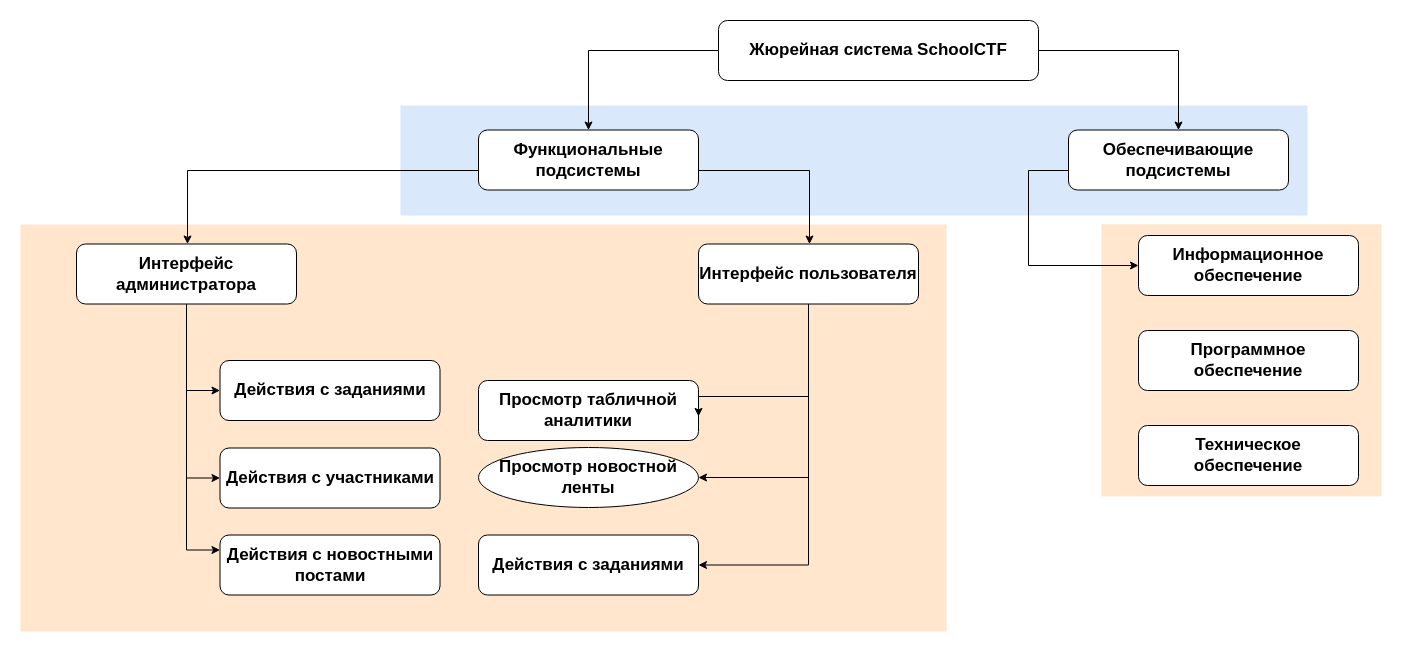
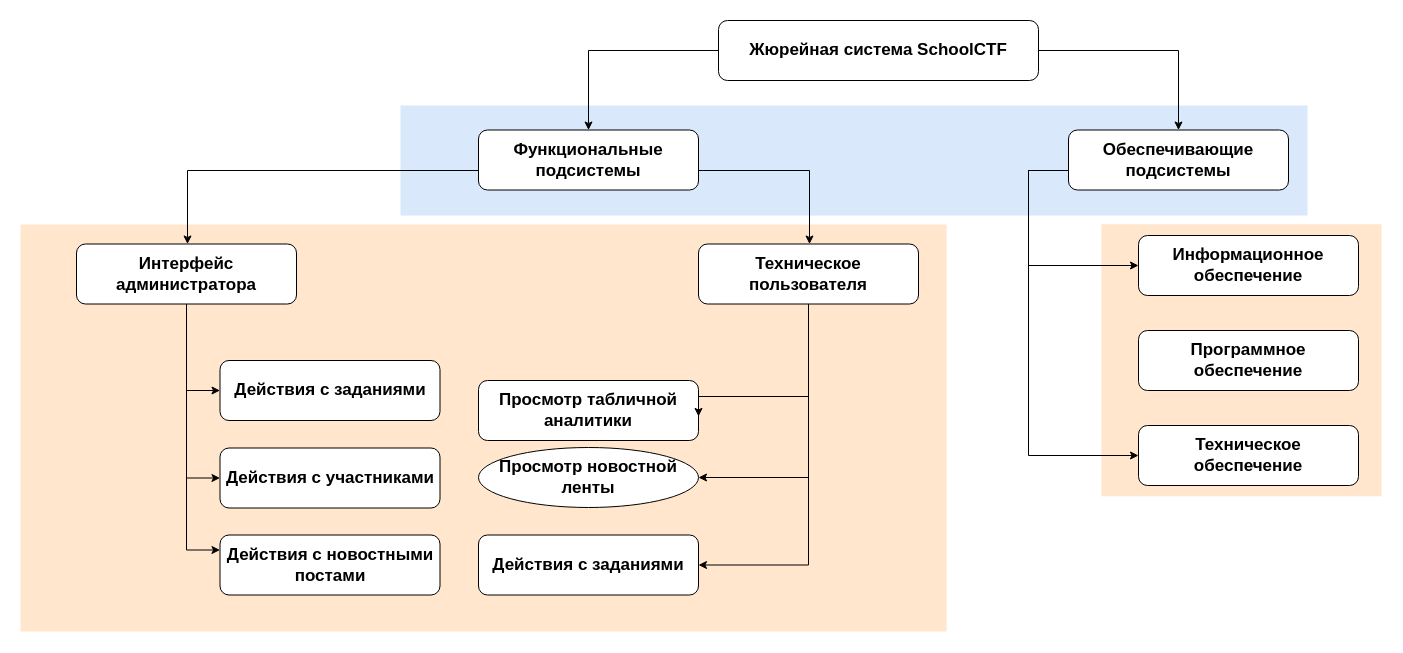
  <mxCell id="0" />
  <mxCell id="1" parent="0" />
  <mxCell id="2" value="" style="rounded=0;whiteSpace=wrap;html=1;labelBackgroundColor=none;fillColor=#ffe6cc;fontSize=17;strokeColor=none;" vertex="1" parent="1"><mxGeometry x="1101" y="223.794" width="280" height="272" as="geometry" /></mxCell>
  <mxCell id="3" value="" style="rounded=0;whiteSpace=wrap;html=1;labelBackgroundColor=none;fillColor=#ffe6cc;fontSize=17;strokeColor=none;" vertex="1" parent="1"><mxGeometry x="20" y="224" width="926" height="407" as="geometry" /></mxCell>
  <mxCell id="4" value="" style="rounded=0;whiteSpace=wrap;html=1;fontSize=17;labelBackgroundColor=none;strokeColor=none;fillColor=#dae8fc;" vertex="1" parent="1"><mxGeometry x="400" y="105" width="907" height="110" as="geometry" /></mxCell>
  <mxCell id="5" style="edgeStyle=orthogonalEdgeStyle;rounded=0;orthogonalLoop=1;jettySize=auto;html=1;fontSize=17;" edge="1" parent="1" source="7" target="10"><mxGeometry relative="1" as="geometry"><Array as="points"><mxPoint x="588" y="50" /></Array></mxGeometry></mxCell>
  <mxCell id="6" style="edgeStyle=orthogonalEdgeStyle;rounded=0;orthogonalLoop=1;jettySize=auto;html=1;fontSize=17;" edge="1" parent="1" source="7" target="13"><mxGeometry relative="1" as="geometry" /></mxCell>
  <mxCell id="7" value="&lt;font style=&quot;font-size: 17px;&quot;&gt;Жюрейная система SchoolCTF&lt;/font&gt;" style="rounded=1;whiteSpace=wrap;html=1;fontSize=17;fontStyle=1" vertex="1" parent="1"><mxGeometry x="718" y="20" width="320" height="60" as="geometry" /></mxCell>
  <mxCell id="8" style="edgeStyle=orthogonalEdgeStyle;rounded=0;orthogonalLoop=1;jettySize=auto;html=1;fontSize=17;" edge="1" parent="1" source="10" target="24"><mxGeometry relative="1" as="geometry"><Array as="points"><mxPoint x="187" y="170" /></Array></mxGeometry></mxCell>
  <mxCell id="9" style="edgeStyle=orthogonalEdgeStyle;rounded=0;orthogonalLoop=1;jettySize=auto;html=1;fontSize=17;" edge="1" parent="1" source="10" target="28"><mxGeometry relative="1" as="geometry"><Array as="points"><mxPoint x="809" y="170" /></Array></mxGeometry></mxCell>
  <mxCell id="10" value="Функциональные подсистемы" style="rounded=1;whiteSpace=wrap;html=1;fontSize=17;fontStyle=1" vertex="1" parent="1"><mxGeometry x="478" y="129.5" width="220" height="60" as="geometry" /></mxCell>
  <mxCell id="11" style="edgeStyle=orthogonalEdgeStyle;rounded=0;orthogonalLoop=1;jettySize=auto;html=1;entryX=0;entryY=0.5;entryDx=0;entryDy=0;fontSize=17;" edge="1" parent="1" source="13" target="17"><mxGeometry relative="1" as="geometry"><Array as="points"><mxPoint x="1028" y="170" /><mxPoint x="1028" y="265" /></Array></mxGeometry></mxCell>
+ <mxCell id="12" style="edgeStyle=orthogonalEdgeStyle;rounded=0;orthogonalLoop=1;jettySize=auto;html=1;entryX=0;entryY=0.5;entryDx=0;entryDy=0;fontSize=17;" edge="1" parent="1" source="13" target="19"><mxGeometry relative="1" as="geometry"><Array as="points"><mxPoint x="1028" y="170" /><mxPoint x="1028" y="455" /></Array></mxGeometry></mxCell>
  <mxCell id="13" value="Обеспечивающие подсистемы" style="rounded=1;whiteSpace=wrap;html=1;fontSize=17;fontStyle=1" vertex="1" parent="1"><mxGeometry x="1068" y="129.5" width="220" height="60" as="geometry" /></mxCell>
  <mxCell id="14" value="Действия с заданиями" style="rounded=1;whiteSpace=wrap;html=1;fontSize=17;fontStyle=1" vertex="1" parent="1"><mxGeometry x="219.5" y="360" width="220" height="60" as="geometry" /></mxCell>
  <mxCell id="15" value="Действия с заданиями" style="rounded=1;whiteSpace=wrap;html=1;fontSize=17;fontStyle=1" vertex="1" parent="1"><mxGeometry x="478" y="534.5" width="220" height="60" as="geometry" /></mxCell>
  <mxCell id="16" value="Просмотр табличной аналитики" style="rounded=1;whiteSpace=wrap;html=1;fontSize=17;fontStyle=1" vertex="1" parent="1"><mxGeometry x="478" y="380" width="220" height="60" as="geometry" /></mxCell>
  <mxCell id="17" value="Информационное обеспечение" style="rounded=1;whiteSpace=wrap;html=1;fontSize=17;fontStyle=1" vertex="1" parent="1"><mxGeometry x="1138" y="235" width="220" height="60" as="geometry" /></mxCell>
  <mxCell id="18" value="Программное обеспечение" style="rounded=1;whiteSpace=wrap;html=1;fontSize=17;fontStyle=1" vertex="1" parent="1"><mxGeometry x="1138" y="330" width="220" height="60" as="geometry" /></mxCell>
  <mxCell id="19" value="Техническое обеспечение" style="rounded=1;whiteSpace=wrap;html=1;fontSize=17;fontStyle=1" vertex="1" parent="1"><mxGeometry x="1138" y="425" width="220" height="60" as="geometry" /></mxCell>
  <mxCell id="20" value="Просмотр новостной ленты" style="ellipse;whiteSpace=wrap;html=1;fontSize=17;fontStyle=1;" vertex="1" parent="1"><mxGeometry x="478" y="447" width="220" height="60" as="geometry" /></mxCell>
  <mxCell id="21" style="edgeStyle=orthogonalEdgeStyle;rounded=0;orthogonalLoop=1;jettySize=auto;html=1;entryX=0;entryY=0.5;entryDx=0;entryDy=0;fontSize=17;" edge="1" parent="1" source="24" target="14"><mxGeometry relative="1" as="geometry" /></mxCell>
  <mxCell id="22" style="edgeStyle=orthogonalEdgeStyle;rounded=0;orthogonalLoop=1;jettySize=auto;html=1;entryX=0;entryY=0.5;entryDx=0;entryDy=0;fontSize=17;" edge="1" parent="1" source="24" target="29"><mxGeometry relative="1" as="geometry" /></mxCell>
  <mxCell id="23" style="edgeStyle=orthogonalEdgeStyle;rounded=0;orthogonalLoop=1;jettySize=auto;html=1;entryX=0;entryY=0.25;entryDx=0;entryDy=0;fontSize=17;" edge="1" parent="1" source="24" target="30"><mxGeometry relative="1" as="geometry" /></mxCell>
  <mxCell id="24" value="Интерфейс администратора" style="rounded=1;whiteSpace=wrap;html=1;fontSize=17;fontStyle=1" vertex="1" parent="1"><mxGeometry x="76" y="243.5" width="220" height="60" as="geometry" /></mxCell>
  <mxCell id="25" style="edgeStyle=orthogonalEdgeStyle;rounded=0;orthogonalLoop=1;jettySize=auto;html=1;entryX=1;entryY=0.5;entryDx=0;entryDy=0;fontSize=17;" edge="1" parent="1" source="28" target="15"><mxGeometry relative="1" as="geometry" /></mxCell>
  <mxCell id="26" style="edgeStyle=orthogonalEdgeStyle;rounded=0;orthogonalLoop=1;jettySize=auto;html=1;entryX=1;entryY=0.599;entryDx=0;entryDy=0;entryPerimeter=0;fontSize=17;" edge="1" parent="1" source="28" target="16"><mxGeometry relative="1" as="geometry"><Array as="points"><mxPoint x="808" y="396" /></Array></mxGeometry></mxCell>
  <mxCell id="27" style="edgeStyle=orthogonalEdgeStyle;rounded=0;orthogonalLoop=1;jettySize=auto;html=1;entryX=1;entryY=0.5;entryDx=0;entryDy=0;fontSize=17;" edge="1" parent="1" source="28" target="20"><mxGeometry relative="1" as="geometry" /></mxCell>
- <mxCell id="28" value="Интерфейс пользователя" style="rounded=1;whiteSpace=wrap;html=1;fontSize=17;fontStyle=1" vertex="1" parent="1"><mxGeometry x="698" y="243.5" width="220" height="60" as="geometry" /></mxCell>
+ <mxCell id="28" value="Техническое пользователя" style="rounded=1;whiteSpace=wrap;html=1;fontSize=17;fontStyle=1" vertex="1" parent="1"><mxGeometry x="698" y="243.5" width="220" height="60" as="geometry" /></mxCell>
  <mxCell id="29" value="Действия с участниками" style="rounded=1;whiteSpace=wrap;html=1;fontSize=17;fontStyle=1" vertex="1" parent="1"><mxGeometry x="219.5" y="447.5" width="220" height="60" as="geometry" /></mxCell>
  <mxCell id="30" value="Действия с новостными постами" style="rounded=1;whiteSpace=wrap;html=1;fontSize=17;fontStyle=1" vertex="1" parent="1"><mxGeometry x="219.5" y="534.5" width="220" height="60" as="geometry" /></mxCell>
